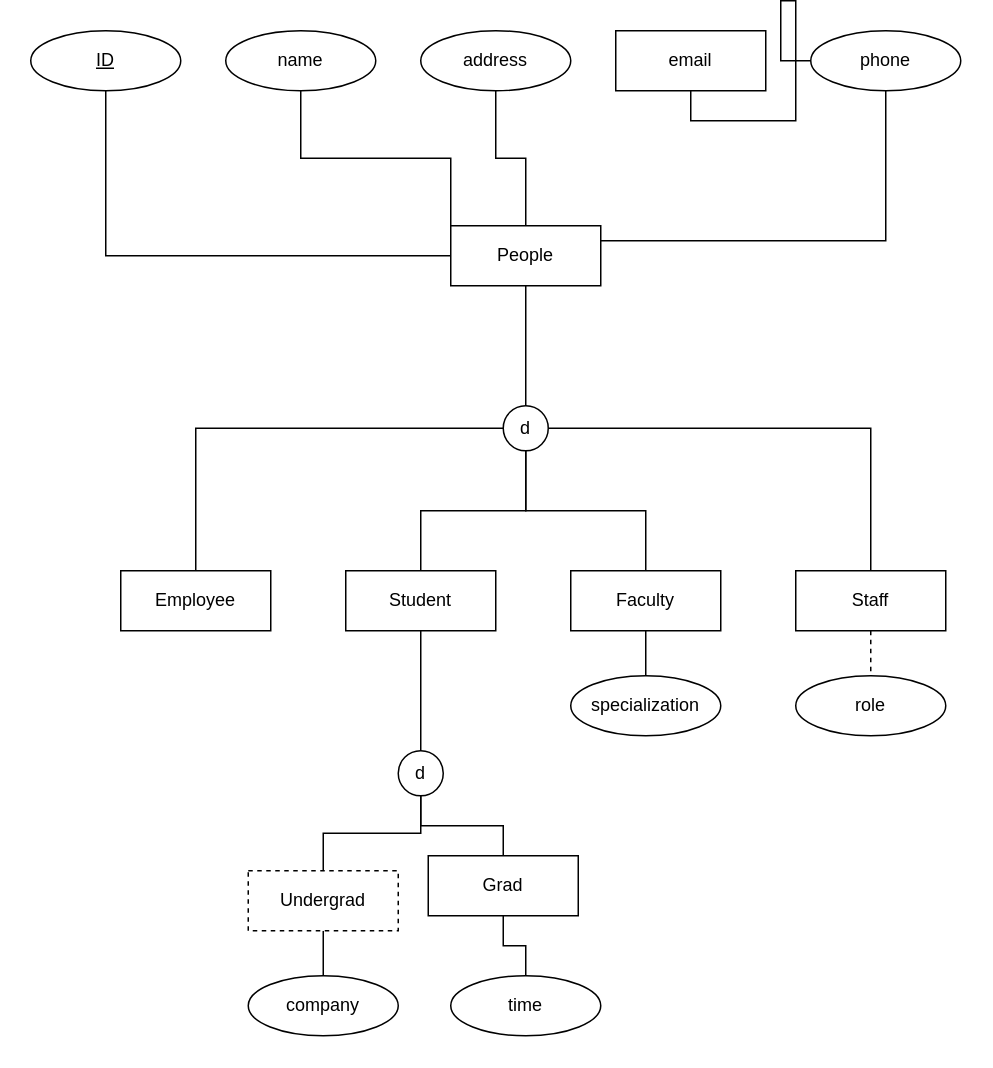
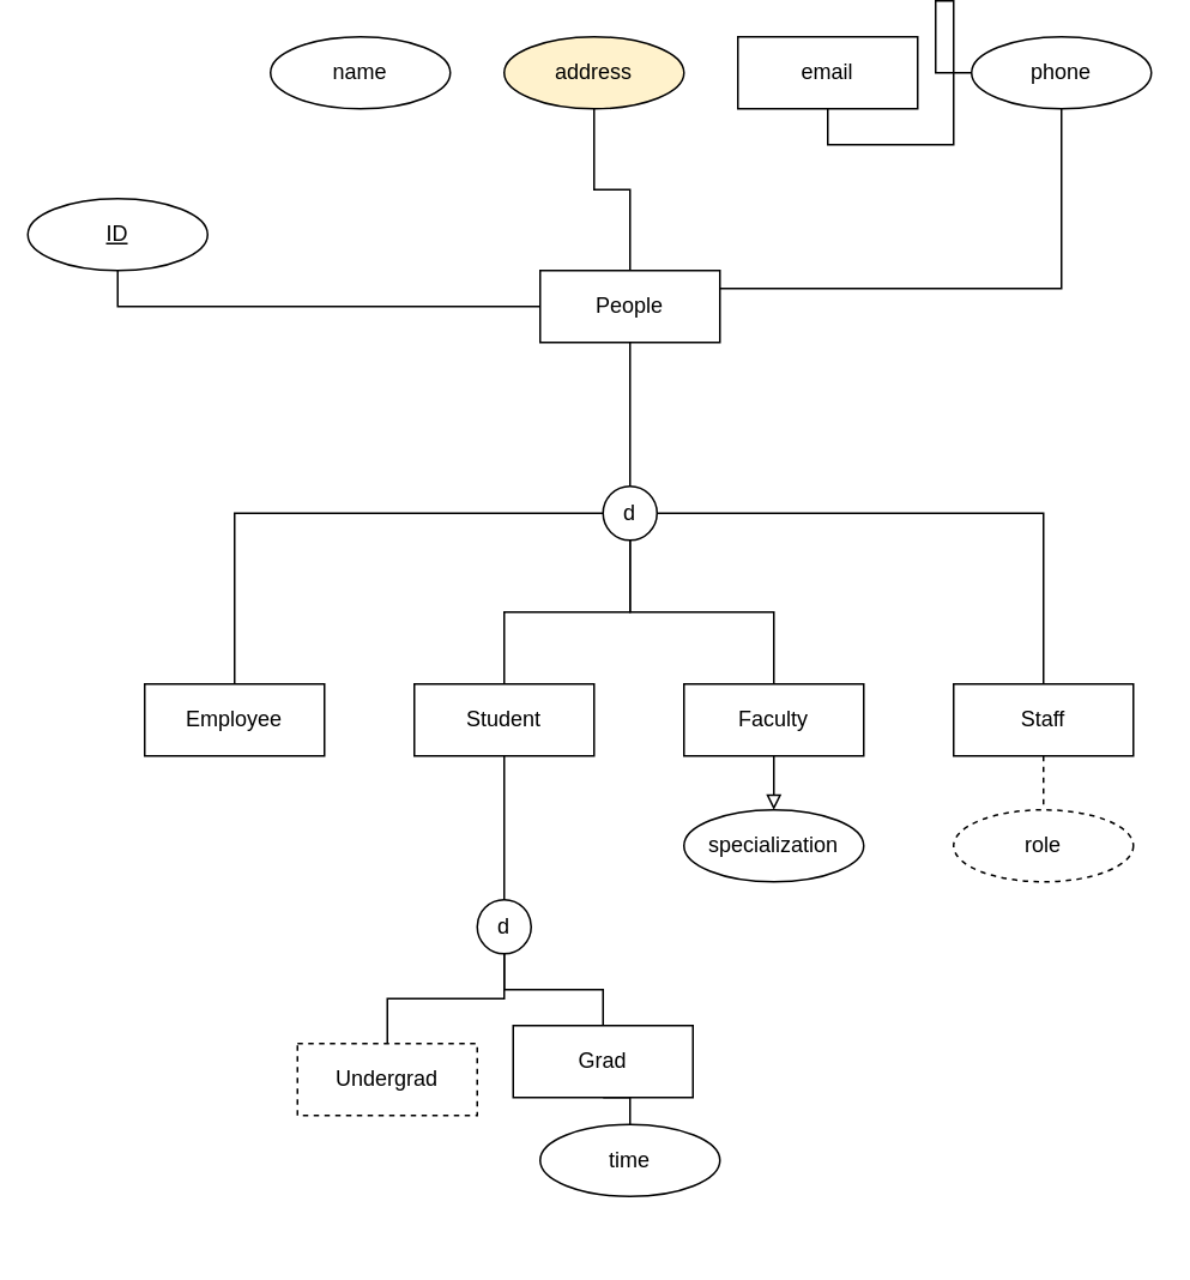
  <mxCell id="0" />
  <mxCell id="1" parent="0" />
  <mxCell id="2" style="edgeStyle=orthogonalEdgeStyle;rounded=0;orthogonalLoop=1;jettySize=auto;html=1;exitX=0.5;exitY=1;exitDx=0;exitDy=0;entryX=0.5;entryY=0;entryDx=0;entryDy=0;endArrow=none;endFill=0;" edge="1" parent="1" source="3" target="18"><mxGeometry relative="1" as="geometry" /></mxCell>
  <mxCell id="3" value="People" style="whiteSpace=wrap;html=1;align=center;" vertex="1" parent="1"><mxGeometry x="300" y="150" width="100" height="40" as="geometry" /></mxCell>
  <mxCell id="4" style="edgeStyle=orthogonalEdgeStyle;rounded=0;orthogonalLoop=1;jettySize=auto;html=1;exitX=0.5;exitY=1;exitDx=0;exitDy=0;entryX=0;entryY=0.5;entryDx=0;entryDy=0;endArrow=none;endFill=0;" edge="1" parent="1" source="5" target="3"><mxGeometry relative="1" as="geometry" /></mxCell>
- <mxCell id="5" value="&lt;u&gt;ID&lt;/u&gt;" style="ellipse;whiteSpace=wrap;html=1;align=center;" vertex="1" parent="1"><mxGeometry x="20" y="20" width="100" height="40" as="geometry" /></mxCell>
- <mxCell id="6" style="edgeStyle=orthogonalEdgeStyle;rounded=0;orthogonalLoop=1;jettySize=auto;html=1;exitX=0.5;exitY=1;exitDx=0;exitDy=0;entryX=0;entryY=0;entryDx=0;entryDy=0;endArrow=none;endFill=0;" edge="1" parent="1" source="7" target="3"><mxGeometry relative="1" as="geometry" /></mxCell>
+ <mxCell id="5" value="&lt;u&gt;ID&lt;/u&gt;" style="ellipse;whiteSpace=wrap;html=1;align=center;" vertex="1" parent="1"><mxGeometry x="15" y="110" width="100" height="40" as="geometry" /></mxCell>
  <mxCell id="7" value="name" style="ellipse;whiteSpace=wrap;html=1;align=center;" vertex="1" parent="1"><mxGeometry x="150" y="20" width="100" height="40" as="geometry" /></mxCell>
  <mxCell id="8" style="edgeStyle=orthogonalEdgeStyle;rounded=0;orthogonalLoop=1;jettySize=auto;html=1;exitX=0.5;exitY=1;exitDx=0;exitDy=0;endArrow=none;endFill=0;" edge="1" parent="1" source="9" target="3"><mxGeometry relative="1" as="geometry" /></mxCell>
- <mxCell id="9" value="address" style="ellipse;whiteSpace=wrap;html=1;align=center;" vertex="1" parent="1"><mxGeometry x="280" y="20" width="100" height="40" as="geometry" /></mxCell>
+ <mxCell id="9" value="address" style="ellipse;whiteSpace=wrap;html=1;align=center;fillColor=#fff2cc;" vertex="1" parent="1"><mxGeometry x="280" y="20" width="100" height="40" as="geometry" /></mxCell>
  <mxCell id="10" style="edgeStyle=orthogonalEdgeStyle;rounded=0;orthogonalLoop=1;jettySize=auto;html=1;exitX=0.5;exitY=1;exitDx=0;exitDy=0;endArrow=none;endFill=0;" edge="1" parent="1" source="11" target="13"><mxGeometry relative="1" as="geometry" /></mxCell>
  <mxCell id="11" value="email" style="whiteSpace=wrap;html=1;align=center;rounded=0;" vertex="1" parent="1"><mxGeometry x="410" y="20" width="100" height="40" as="geometry" /></mxCell>
  <mxCell id="12" style="edgeStyle=orthogonalEdgeStyle;rounded=0;orthogonalLoop=1;jettySize=auto;html=1;exitX=0.5;exitY=1;exitDx=0;exitDy=0;entryX=1;entryY=0.25;entryDx=0;entryDy=0;endArrow=none;endFill=0;" edge="1" parent="1" source="13" target="3"><mxGeometry relative="1" as="geometry" /></mxCell>
  <mxCell id="13" value="phone" style="ellipse;whiteSpace=wrap;html=1;align=center;" vertex="1" parent="1"><mxGeometry x="540" y="20" width="100" height="40" as="geometry" /></mxCell>
  <mxCell id="14" style="edgeStyle=orthogonalEdgeStyle;rounded=0;orthogonalLoop=1;jettySize=auto;html=1;exitX=0;exitY=0.5;exitDx=0;exitDy=0;entryX=0.5;entryY=0;entryDx=0;entryDy=0;endArrow=none;endFill=0;" edge="1" parent="1" source="18" target="19"><mxGeometry relative="1" as="geometry" /></mxCell>
  <mxCell id="15" style="edgeStyle=orthogonalEdgeStyle;rounded=0;orthogonalLoop=1;jettySize=auto;html=1;exitX=0.5;exitY=1;exitDx=0;exitDy=0;entryX=0.5;entryY=0;entryDx=0;entryDy=0;endArrow=none;endFill=0;" edge="1" parent="1" source="18" target="21"><mxGeometry relative="1" as="geometry" /></mxCell>
  <mxCell id="16" style="edgeStyle=orthogonalEdgeStyle;rounded=0;orthogonalLoop=1;jettySize=auto;html=1;exitX=0.5;exitY=1;exitDx=0;exitDy=0;entryX=0.5;entryY=0;entryDx=0;entryDy=0;endArrow=none;endFill=0;" edge="1" parent="1" source="18" target="23"><mxGeometry relative="1" as="geometry" /></mxCell>
  <mxCell id="17" style="edgeStyle=orthogonalEdgeStyle;rounded=0;orthogonalLoop=1;jettySize=auto;html=1;exitX=1;exitY=0.5;exitDx=0;exitDy=0;entryX=0.5;entryY=0;entryDx=0;entryDy=0;endArrow=none;endFill=0;" edge="1" parent="1" source="18" target="25"><mxGeometry relative="1" as="geometry" /></mxCell>
  <mxCell id="18" value="d" style="ellipse;whiteSpace=wrap;html=1;aspect=fixed;" vertex="1" parent="1"><mxGeometry x="335" y="270" width="30" height="30" as="geometry" /></mxCell>
  <mxCell id="19" value="Employee" style="whiteSpace=wrap;html=1;align=center;" vertex="1" parent="1"><mxGeometry x="80" y="380" width="100" height="40" as="geometry" /></mxCell>
  <mxCell id="20" style="edgeStyle=orthogonalEdgeStyle;rounded=0;orthogonalLoop=1;jettySize=auto;html=1;exitX=0.5;exitY=1;exitDx=0;exitDy=0;entryX=0.5;entryY=0;entryDx=0;entryDy=0;endArrow=none;endFill=0;" edge="1" parent="1" source="21" target="30"><mxGeometry relative="1" as="geometry" /></mxCell>
  <mxCell id="21" value="Student" style="whiteSpace=wrap;html=1;align=center;" vertex="1" parent="1"><mxGeometry x="230" y="380" width="100" height="40" as="geometry" /></mxCell>
- <mxCell id="22" style="edgeStyle=orthogonalEdgeStyle;rounded=0;orthogonalLoop=1;jettySize=auto;html=1;exitX=0.5;exitY=1;exitDx=0;exitDy=0;entryX=0.5;entryY=0;entryDx=0;entryDy=0;endArrow=none;endFill=0;" edge="1" parent="1" source="23" target="27"><mxGeometry relative="1" as="geometry" /></mxCell>
+ <mxCell id="22" style="edgeStyle=orthogonalEdgeStyle;rounded=0;orthogonalLoop=1;jettySize=auto;html=1;exitX=0.5;exitY=1;exitDx=0;exitDy=0;entryX=0.5;entryY=0;entryDx=0;entryDy=0;endArrow=block;endFill=0;" edge="1" parent="1" source="23" target="27"><mxGeometry relative="1" as="geometry" /></mxCell>
  <mxCell id="23" value="Faculty" style="whiteSpace=wrap;html=1;align=center;" vertex="1" parent="1"><mxGeometry x="380" y="380" width="100" height="40" as="geometry" /></mxCell>
  <mxCell id="24" style="edgeStyle=orthogonalEdgeStyle;rounded=0;orthogonalLoop=1;jettySize=auto;html=1;exitX=0.5;exitY=1;exitDx=0;exitDy=0;entryX=0.5;entryY=0;entryDx=0;entryDy=0;endArrow=none;endFill=0;dashed=1;" edge="1" parent="1" source="25" target="26"><mxGeometry relative="1" as="geometry" /></mxCell>
  <mxCell id="25" value="Staff" style="whiteSpace=wrap;html=1;align=center;" vertex="1" parent="1"><mxGeometry x="530" y="380" width="100" height="40" as="geometry" /></mxCell>
- <mxCell id="26" value="role" style="ellipse;whiteSpace=wrap;html=1;align=center;" vertex="1" parent="1"><mxGeometry x="530" y="450" width="100" height="40" as="geometry" /></mxCell>
+ <mxCell id="26" value="role" style="ellipse;whiteSpace=wrap;html=1;align=center;dashed=1;" vertex="1" parent="1"><mxGeometry x="530" y="450" width="100" height="40" as="geometry" /></mxCell>
  <mxCell id="27" value="specialization" style="ellipse;whiteSpace=wrap;html=1;align=center;" vertex="1" parent="1"><mxGeometry x="380" y="450" width="100" height="40" as="geometry" /></mxCell>
  <mxCell id="28" style="edgeStyle=orthogonalEdgeStyle;rounded=0;orthogonalLoop=1;jettySize=auto;html=1;exitX=0.5;exitY=1;exitDx=0;exitDy=0;entryX=0.5;entryY=0;entryDx=0;entryDy=0;endArrow=none;endFill=0;" edge="1" parent="1" source="30" target="32"><mxGeometry relative="1" as="geometry" /></mxCell>
  <mxCell id="29" style="edgeStyle=orthogonalEdgeStyle;rounded=0;orthogonalLoop=1;jettySize=auto;html=1;exitX=0.5;exitY=1;exitDx=0;exitDy=0;entryX=0.5;entryY=0;entryDx=0;entryDy=0;endArrow=none;endFill=0;" edge="1" parent="1" source="30" target="34"><mxGeometry relative="1" as="geometry" /></mxCell>
  <mxCell id="30" value="d" style="ellipse;whiteSpace=wrap;html=1;aspect=fixed;" vertex="1" parent="1"><mxGeometry x="265" y="500" width="30" height="30" as="geometry" /></mxCell>
- <mxCell id="31" style="edgeStyle=orthogonalEdgeStyle;rounded=0;orthogonalLoop=1;jettySize=auto;html=1;exitX=0.5;exitY=1;exitDx=0;exitDy=0;entryX=0.5;entryY=0;entryDx=0;entryDy=0;endArrow=none;endFill=0;" edge="1" parent="1" source="32" target="36"><mxGeometry relative="1" as="geometry" /></mxCell>
  <mxCell id="32" value="Undergrad" style="whiteSpace=wrap;html=1;align=center;dashed=1;" vertex="1" parent="1"><mxGeometry x="165" y="580" width="100" height="40" as="geometry" /></mxCell>
  <mxCell id="33" style="edgeStyle=orthogonalEdgeStyle;rounded=0;orthogonalLoop=1;jettySize=auto;html=1;exitX=0.5;exitY=1;exitDx=0;exitDy=0;entryX=0.5;entryY=0;entryDx=0;entryDy=0;endArrow=none;endFill=0;" edge="1" parent="1" source="34" target="35"><mxGeometry relative="1" as="geometry" /></mxCell>
  <mxCell id="34" value="Grad" style="whiteSpace=wrap;html=1;align=center;" vertex="1" parent="1"><mxGeometry x="285" y="570" width="100" height="40" as="geometry" /></mxCell>
- <mxCell id="35" value="time" style="ellipse;whiteSpace=wrap;html=1;align=center;" vertex="1" parent="1"><mxGeometry x="300" y="650" width="100" height="40" as="geometry" /></mxCell>
- <mxCell id="36" value="company" style="ellipse;whiteSpace=wrap;html=1;align=center;" vertex="1" parent="1"><mxGeometry x="165" y="650" width="100" height="40" as="geometry" /></mxCell>
+ <mxCell id="35" value="time" style="ellipse;whiteSpace=wrap;html=1;align=center;" vertex="1" parent="1"><mxGeometry x="300" y="625" width="100" height="40" as="geometry" /></mxCell>
